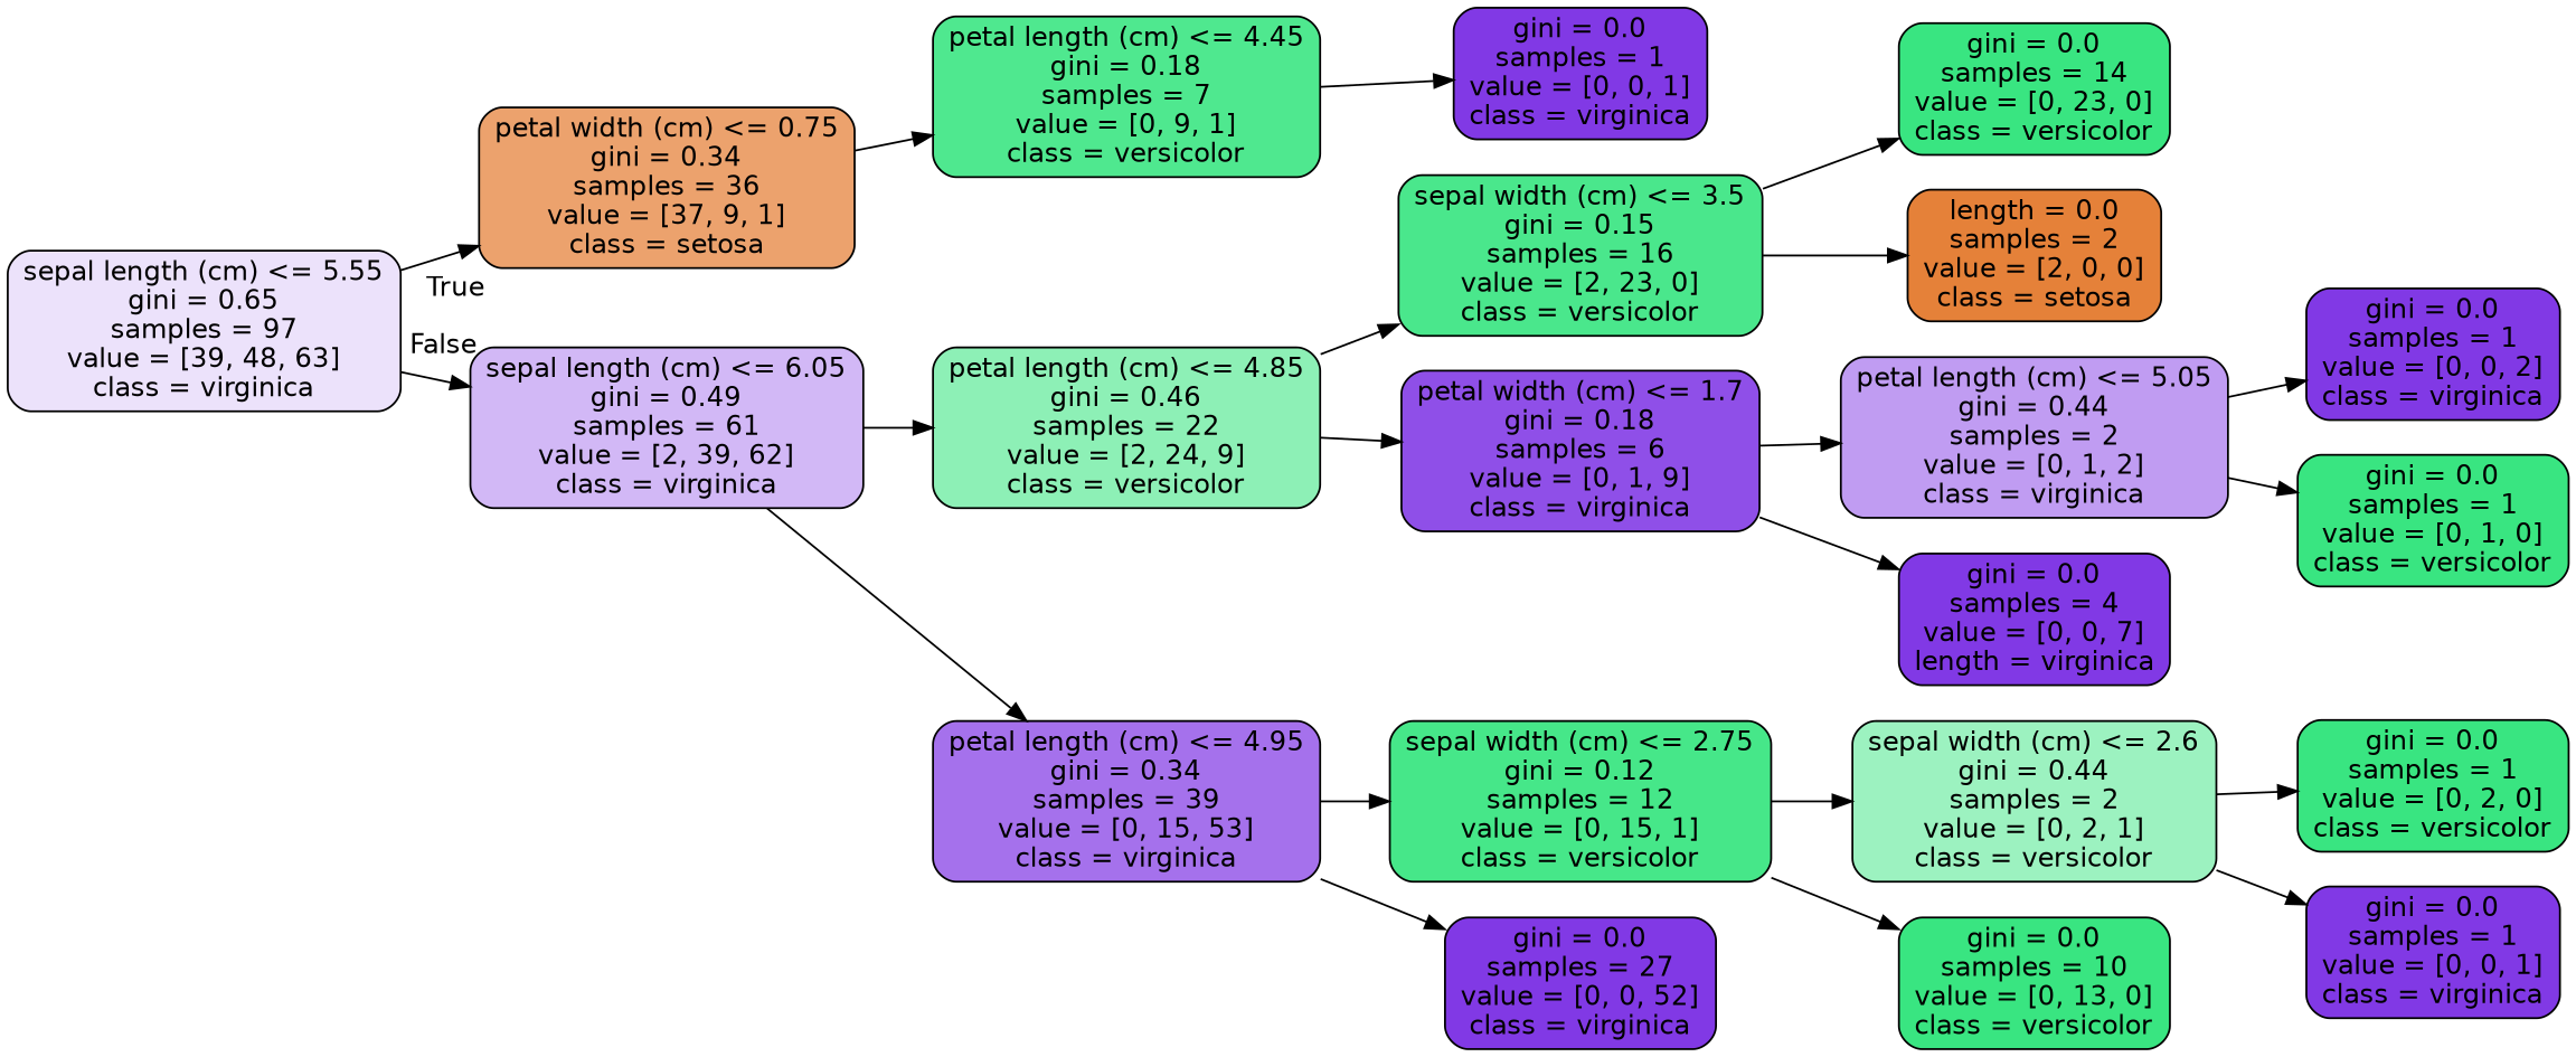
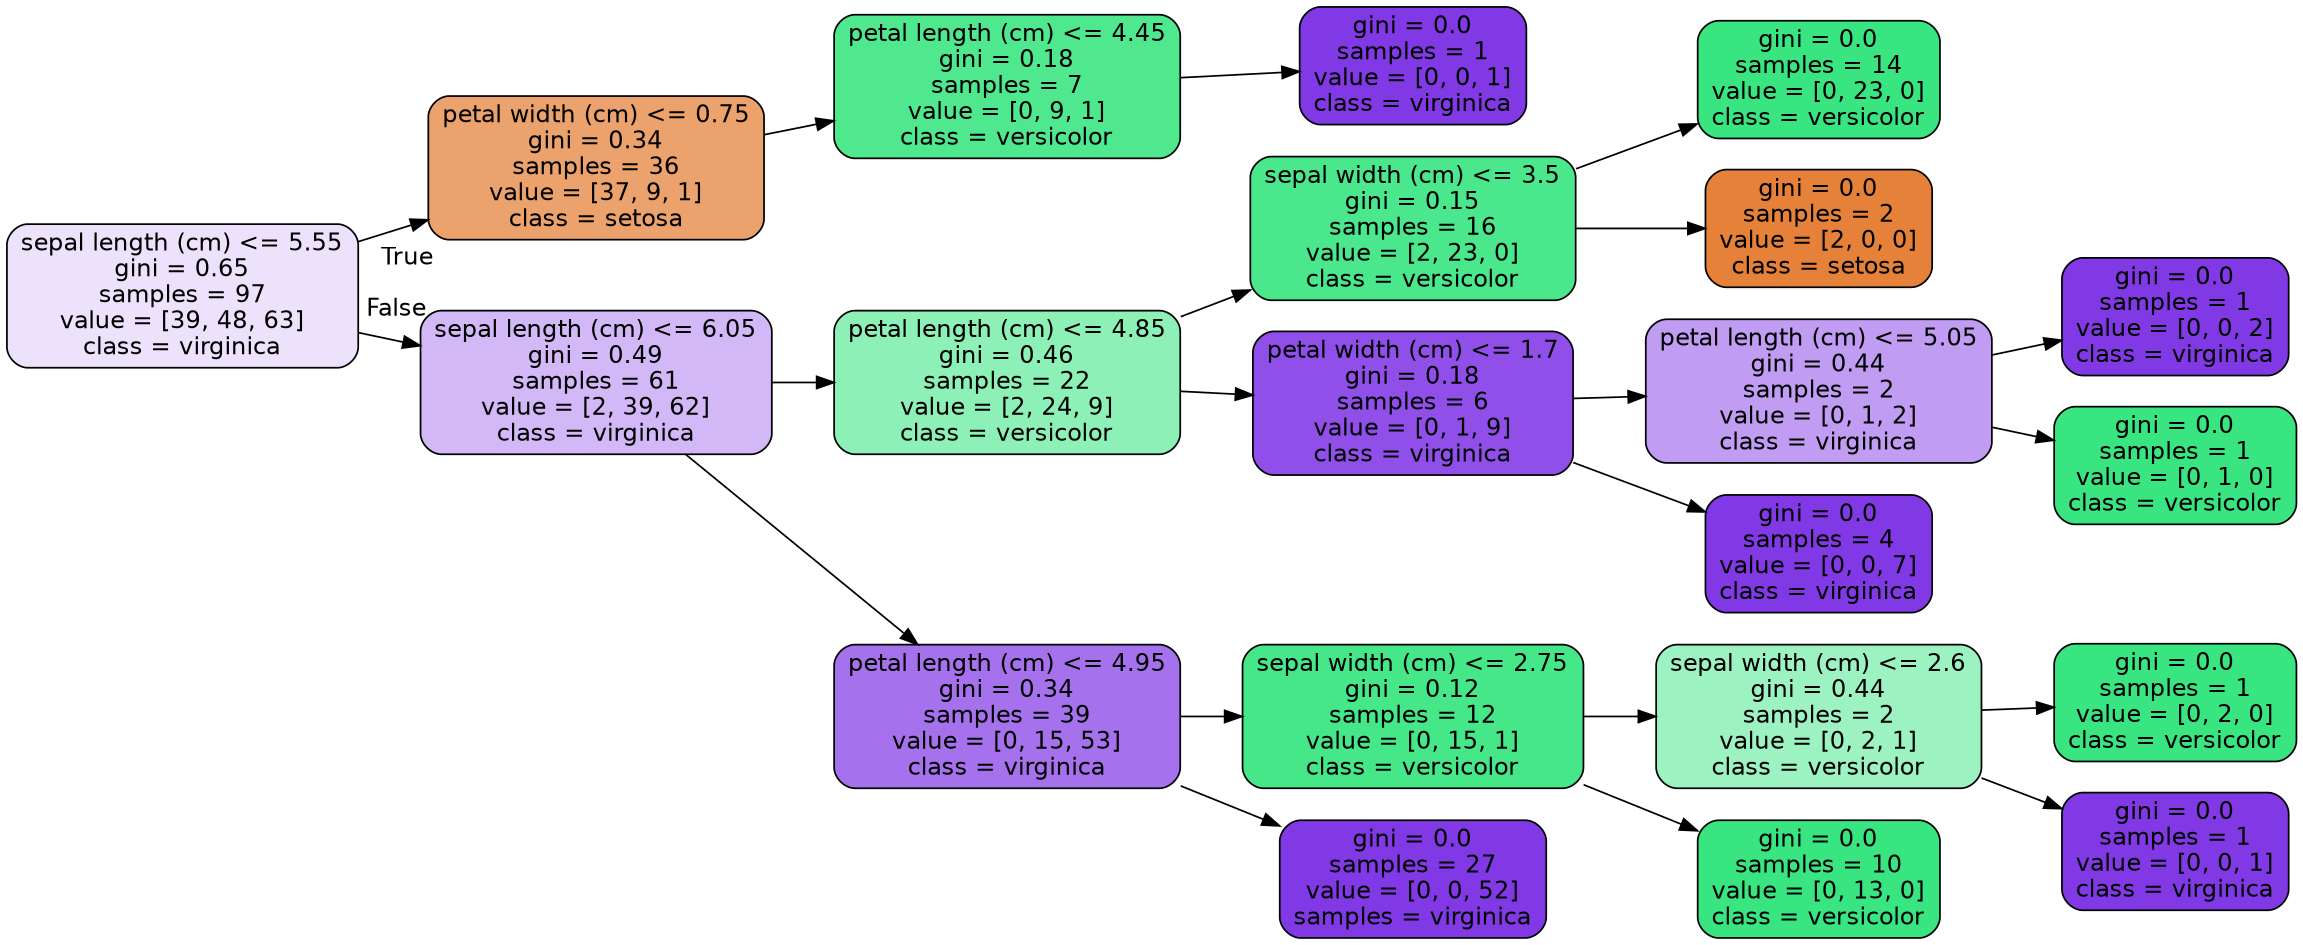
  digraph {
    rankdir=LR
    node [color=black fillcolor="#8139e5" fontname=helvetica shape=box style="filled, rounded"]
    edge [fontname=helvetica]
    n1 [fillcolor="#ece2fb" label="sepal length (cm) <= 5.55\ngini = 0.65\nsamples = 97\nvalue = [39, 48, 63]\nclass = virginica"]
    n2 [fillcolor="#eca26d" label="petal width (cm) <= 0.75\ngini = 0.34\nsamples = 36\nvalue = [37, 9, 1]\nclass = setosa"]
    n3 [fillcolor="#d2b8f6" label="sepal length (cm) <= 6.05\ngini = 0.49\nsamples = 61\nvalue = [2, 39, 62]\nclass = virginica"]
    n4 [fillcolor="#4fe88f" label="petal length (cm) <= 4.45\ngini = 0.18\nsamples = 7\nvalue = [0, 9, 1]\nclass = versicolor"]
    n5 [fillcolor="#8df0b6" label="petal length (cm) <= 4.85\ngini = 0.46\nsamples = 22\nvalue = [2, 24, 9]\nclass = versicolor"]
    n6 [fillcolor="#a571ec" label="petal length (cm) <= 4.95\ngini = 0.34\nsamples = 39\nvalue = [0, 15, 53]\nclass = virginica"]
    n7 [label="gini = 0.0\nsamples = 1\nvalue = [0, 0, 1]\nclass = virginica"]
    n8 [fillcolor="#4ae78c" label="sepal width (cm) <= 3.5\ngini = 0.15\nsamples = 16\nvalue = [2, 23, 0]\nclass = versicolor"]
    n9 [fillcolor="#8f4fe8" label="petal width (cm) <= 1.7\ngini = 0.18\nsamples = 6\nvalue = [0, 1, 9]\nclass = virginica"]
    n10 [fillcolor="#46e789" label="sepal width (cm) <= 2.75\ngini = 0.12\nsamples = 12\nvalue = [0, 15, 1]\nclass = versicolor"]
-   n11 [label="gini = 0.0\nsamples = 27\nvalue = [0, 0, 52]\nclass = virginica"]
+   n11 [label="gini = 0.0\nsamples = 27\nvalue = [0, 0, 52]\nsamples = virginica"]
    n12 [fillcolor="#39e581" label="gini = 0.0\nsamples = 14\nvalue = [0, 23, 0]\nclass = versicolor"]
-   n13 [fillcolor="#e58139" label="length = 0.0\nsamples = 2\nvalue = [2, 0, 0]\nclass = setosa"]
+   n13 [fillcolor="#e58139" label="gini = 0.0\nsamples = 2\nvalue = [2, 0, 0]\nclass = setosa"]
    n14 [fillcolor="#c09cf2" label="petal length (cm) <= 5.05\ngini = 0.44\nsamples = 2\nvalue = [0, 1, 2]\nclass = virginica"]
-   n15 [label="gini = 0.0\nsamples = 4\nvalue = [0, 0, 7]\nlength = virginica"]
+   n15 [label="gini = 0.0\nsamples = 4\nvalue = [0, 0, 7]\nclass = virginica"]
    n16 [label="gini = 0.0\nsamples = 1\nvalue = [0, 0, 2]\nclass = virginica"]
    n17 [fillcolor="#39e581" label="gini = 0.0\nsamples = 1\nvalue = [0, 1, 0]\nclass = versicolor"]
    n18 [fillcolor="#9cf2c0" label="sepal width (cm) <= 2.6\ngini = 0.44\nsamples = 2\nvalue = [0, 2, 1]\nclass = versicolor"]
    n19 [fillcolor="#39e581" label="gini = 0.0\nsamples = 10\nvalue = [0, 13, 0]\nclass = versicolor"]
    n20 [fillcolor="#39e581" label="gini = 0.0\nsamples = 1\nvalue = [0, 2, 0]\nclass = versicolor"]
    n21 [label="gini = 0.0\nsamples = 1\nvalue = [0, 0, 1]\nclass = virginica"]
    n1 -> n2 [headlabel=True labelangle=45 labeldistance=2.5]
    n1 -> n3 [headlabel=False labelangle=-45 labeldistance=2.5]
    n2 -> n4
    n3 -> n5
    n3 -> n6
    n4 -> n7
    n5 -> n8
    n5 -> n9
    n6 -> n10
    n6 -> n11
    n8 -> n12
    n8 -> n13
    n9 -> n14
    n9 -> n15
    n10 -> n18
    n10 -> n19
    n14 -> n16
    n14 -> n17
    n18 -> n20
    n18 -> n21
  }
